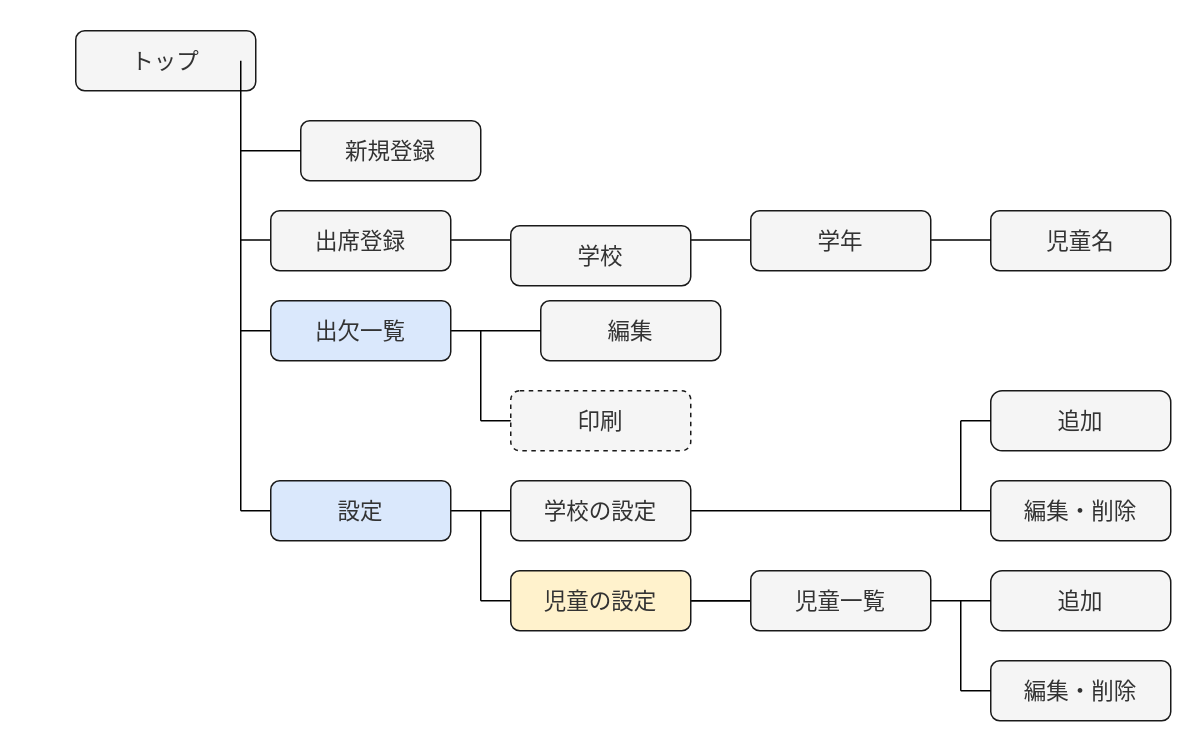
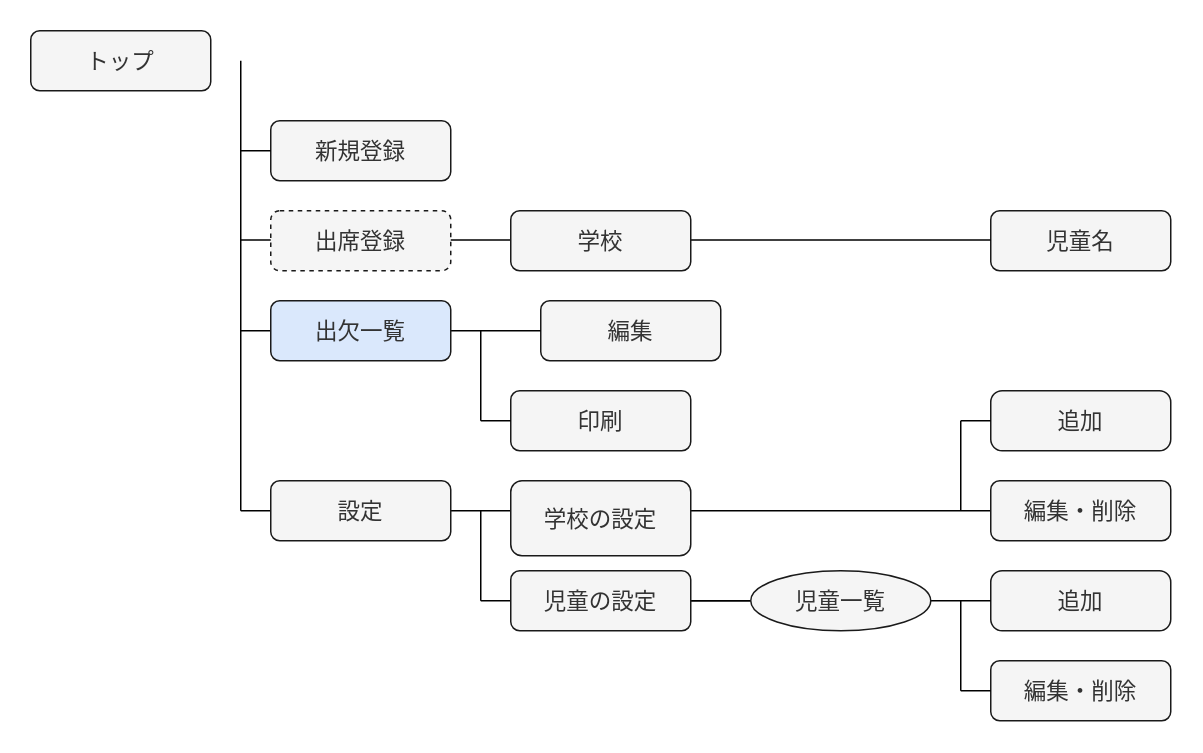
  <mxCell id="0" />
  <mxCell id="1" parent="0" />
- <mxCell id="2" value="新規登録" style="rounded=1;whiteSpace=wrap;html=1;fillColor=#f5f5f5;strokeColor=#1A1A1A;fontColor=#333333;fontSize=15;" vertex="1" parent="1"><mxGeometry x="200" y="80" width="120" height="40" as="geometry" /></mxCell>
+ <mxCell id="2" value="新規登録" style="rounded=1;whiteSpace=wrap;html=1;fillColor=#f5f5f5;strokeColor=#1A1A1A;fontColor=#333333;fontSize=15;" vertex="1" parent="1"><mxGeometry x="180" y="80" width="120" height="40" as="geometry" /></mxCell>
  <mxCell id="3" value="児童名" style="rounded=1;whiteSpace=wrap;html=1;fillColor=#f5f5f5;strokeColor=#1A1A1A;fontColor=#333333;fontSize=15;" vertex="1" parent="1"><mxGeometry x="660" y="140" width="120" height="40" as="geometry" /></mxCell>
  <mxCell id="4" value="編集" style="rounded=1;whiteSpace=wrap;html=1;fillColor=#f5f5f5;strokeColor=#1A1A1A;fontColor=#333333;fontSize=15;" vertex="1" parent="1"><mxGeometry x="360" y="200" width="120" height="40" as="geometry" /></mxCell>
- <mxCell id="5" value="印刷" style="rounded=1;whiteSpace=wrap;html=1;fillColor=#f5f5f5;strokeColor=#1A1A1A;fontColor=#333333;fontSize=15;dashed=1;" vertex="1" parent="1"><mxGeometry x="340" y="260" width="120" height="40" as="geometry" /></mxCell>
- <mxCell id="6" value="トップ" style="rounded=1;whiteSpace=wrap;html=1;fillColor=#f5f5f5;strokeColor=#1A1A1A;fontColor=#333333;fontSize=15;" vertex="1" parent="1"><mxGeometry x="50" y="20" width="120" height="40" as="geometry" /></mxCell>
+ <mxCell id="5" value="印刷" style="rounded=1;whiteSpace=wrap;html=1;fillColor=#f5f5f5;strokeColor=#1A1A1A;fontColor=#333333;fontSize=15;" vertex="1" parent="1"><mxGeometry x="340" y="260" width="120" height="40" as="geometry" /></mxCell>
+ <mxCell id="6" value="トップ" style="rounded=1;whiteSpace=wrap;html=1;fillColor=#f5f5f5;strokeColor=#1A1A1A;fontColor=#333333;fontSize=15;" vertex="1" parent="1"><mxGeometry x="20" y="20" width="120" height="40" as="geometry" /></mxCell>
  <mxCell id="7" value="追加" style="rounded=1;whiteSpace=wrap;html=1;fillColor=#f5f5f5;strokeColor=#1A1A1A;fontColor=#333333;fontSize=15;arcSize=19;" vertex="1" parent="1"><mxGeometry x="660" y="260" width="120" height="40" as="geometry" /></mxCell>
  <mxCell id="8" value="追加" style="rounded=1;whiteSpace=wrap;html=1;fillColor=#f5f5f5;strokeColor=#1A1A1A;fontColor=#333333;fontSize=15;arcSize=19;" vertex="1" parent="1"><mxGeometry x="660" y="380" width="120" height="40" as="geometry" /></mxCell>
  <mxCell id="9" value="編集・削除" style="rounded=1;whiteSpace=wrap;html=1;fillColor=#f5f5f5;strokeColor=#1A1A1A;fontColor=#333333;fontSize=15;" vertex="1" parent="1"><mxGeometry x="660" y="440" width="120" height="40" as="geometry" /></mxCell>
  <mxCell id="10" value="" style="endArrow=none;html=1;entryX=0;entryY=0.5;entryDx=0;entryDy=0;" edge="1" parent="1" target="2"><mxGeometry width="50" height="50" relative="1" as="geometry"><mxPoint x="160" y="100" as="sourcePoint" /><mxPoint x="210" y="50" as="targetPoint" /></mxGeometry></mxCell>
  <mxCell id="11" value="" style="endArrow=none;html=1;" edge="1" parent="1"><mxGeometry width="50" height="50" relative="1" as="geometry"><mxPoint x="160" y="340" as="sourcePoint" /><mxPoint x="160" y="40" as="targetPoint" /></mxGeometry></mxCell>
  <mxCell id="12" value="" style="endArrow=none;html=1;entryX=0;entryY=0.5;entryDx=0;entryDy=0;" edge="1" parent="1" target="4"><mxGeometry width="50" height="50" relative="1" as="geometry"><mxPoint x="160" y="220" as="sourcePoint" /><mxPoint x="210" y="170" as="targetPoint" /></mxGeometry></mxCell>
  <mxCell id="13" value="" style="endArrow=none;html=1;entryX=0;entryY=0.5;entryDx=0;entryDy=0;" edge="1" parent="1"><mxGeometry width="50" height="50" relative="1" as="geometry"><mxPoint x="160" y="340" as="sourcePoint" /><mxPoint x="180" y="340" as="targetPoint" /><Array as="points"><mxPoint x="680" y="340" /></Array></mxGeometry></mxCell>
  <mxCell id="14" value="" style="endArrow=none;html=1;entryX=0;entryY=0.5;entryDx=0;entryDy=0;" edge="1" parent="1"><mxGeometry width="50" height="50" relative="1" as="geometry"><mxPoint x="160" y="159.5" as="sourcePoint" /><mxPoint x="660" y="159.5" as="targetPoint" /></mxGeometry></mxCell>
- <mxCell id="15" value="学校" style="rounded=1;whiteSpace=wrap;html=1;fillColor=#f5f5f5;strokeColor=#1A1A1A;fontColor=#333333;fontSize=15;" vertex="1" parent="1"><mxGeometry x="340" y="150" width="120" height="40" as="geometry" /></mxCell>
- <mxCell id="16" value="出席登録" style="rounded=1;whiteSpace=wrap;html=1;fillColor=#f5f5f5;strokeColor=#1A1A1A;fontColor=#333333;fontSize=15;" vertex="1" parent="1"><mxGeometry x="180" y="140" width="120" height="40" as="geometry" /></mxCell>
- <mxCell id="17" value="学年" style="rounded=1;whiteSpace=wrap;html=1;fillColor=#f5f5f5;strokeColor=#1A1A1A;fontColor=#333333;fontSize=15;" vertex="1" parent="1"><mxGeometry x="500" y="140" width="120" height="40" as="geometry" /></mxCell>
+ <mxCell id="15" value="学校" style="rounded=1;whiteSpace=wrap;html=1;fillColor=#f5f5f5;strokeColor=#1A1A1A;fontColor=#333333;fontSize=15;" vertex="1" parent="1"><mxGeometry x="340" y="140" width="120" height="40" as="geometry" /></mxCell>
+ <mxCell id="16" value="出席登録" style="rounded=1;whiteSpace=wrap;html=1;fillColor=#f5f5f5;strokeColor=#1A1A1A;fontColor=#333333;fontSize=15;dashed=1;" vertex="1" parent="1"><mxGeometry x="180" y="140" width="120" height="40" as="geometry" /></mxCell>
  <mxCell id="18" value="出欠一覧" style="rounded=1;whiteSpace=wrap;html=1;fillColor=#dae8fc;strokeColor=#1A1A1A;fontColor=#333333;fontSize=15;" vertex="1" parent="1"><mxGeometry x="180" y="200" width="120" height="40" as="geometry" /></mxCell>
- <mxCell id="19" value="設定" style="rounded=1;whiteSpace=wrap;html=1;fillColor=#dae8fc;strokeColor=#1A1A1A;fontColor=#333333;fontSize=15;" vertex="1" parent="1"><mxGeometry x="180" y="320" width="120" height="40" as="geometry" /></mxCell>
- <mxCell id="20" value="学校の設定" style="rounded=1;whiteSpace=wrap;html=1;fillColor=#f5f5f5;strokeColor=#1A1A1A;fontColor=#333333;fontSize=15;" vertex="1" parent="1"><mxGeometry x="340" y="320" width="120" height="40" as="geometry" /></mxCell>
+ <mxCell id="19" value="設定" style="rounded=1;whiteSpace=wrap;html=1;fillColor=#f5f5f5;strokeColor=#1A1A1A;fontColor=#333333;fontSize=15;" vertex="1" parent="1"><mxGeometry x="180" y="320" width="120" height="40" as="geometry" /></mxCell>
+ <mxCell id="20" value="学校の設定" style="rounded=1;whiteSpace=wrap;html=1;fillColor=#f5f5f5;strokeColor=#1A1A1A;fontColor=#333333;fontSize=15;" vertex="1" parent="1"><mxGeometry x="340" y="320" width="120" height="50" as="geometry" /></mxCell>
  <mxCell id="21" value="" style="endArrow=none;html=1;" edge="1" parent="1"><mxGeometry width="50" height="50" relative="1" as="geometry"><mxPoint x="320" y="280" as="sourcePoint" /><mxPoint x="320" y="220" as="targetPoint" /></mxGeometry></mxCell>
  <mxCell id="22" value="" style="endArrow=none;html=1;entryX=0;entryY=0.5;entryDx=0;entryDy=0;" edge="1" parent="1" target="5"><mxGeometry width="50" height="50" relative="1" as="geometry"><mxPoint x="320" y="280" as="sourcePoint" /><mxPoint x="370" y="230" as="targetPoint" /></mxGeometry></mxCell>
  <mxCell id="23" value="編集・削除" style="rounded=1;whiteSpace=wrap;html=1;fillColor=#f5f5f5;strokeColor=#1A1A1A;fontColor=#333333;fontSize=15;" vertex="1" parent="1"><mxGeometry x="660" y="320" width="120" height="40" as="geometry" /></mxCell>
  <mxCell id="24" value="" style="endArrow=none;html=1;entryX=0;entryY=0.5;entryDx=0;entryDy=0;" edge="1" parent="1" target="8"><mxGeometry width="50" height="50" relative="1" as="geometry"><mxPoint x="460" y="400" as="sourcePoint" /><mxPoint x="510" y="350" as="targetPoint" /></mxGeometry></mxCell>
  <mxCell id="25" value="" style="edgeStyle=none;html=1;endArrow=none;endFill=0;" edge="1" parent="1" source="26"><mxGeometry relative="1" as="geometry"><mxPoint x="320" y="400" as="targetPoint" /></mxGeometry></mxCell>
- <mxCell id="26" value="児童一覧" style="rounded=1;whiteSpace=wrap;html=1;fillColor=#f5f5f5;strokeColor=#1A1A1A;fontColor=#333333;fontSize=15;" vertex="1" parent="1"><mxGeometry x="500" y="380" width="120" height="40" as="geometry" /></mxCell>
+ <mxCell id="26" value="児童一覧" style="ellipse;whiteSpace=wrap;html=1;fillColor=#f5f5f5;strokeColor=#1A1A1A;fontColor=#333333;fontSize=15;" vertex="1" parent="1"><mxGeometry x="500" y="380" width="120" height="40" as="geometry" /></mxCell>
  <mxCell id="27" value="" style="endArrow=none;html=1;" edge="1" parent="1"><mxGeometry width="50" height="50" relative="1" as="geometry"><mxPoint x="320" y="400" as="sourcePoint" /><mxPoint x="320" y="340" as="targetPoint" /></mxGeometry></mxCell>
  <mxCell id="28" value="" style="endArrow=none;html=1;" edge="1" parent="1"><mxGeometry width="50" height="50" relative="1" as="geometry"><mxPoint x="640" y="340" as="sourcePoint" /><mxPoint x="640" y="280" as="targetPoint" /></mxGeometry></mxCell>
  <mxCell id="29" value="" style="endArrow=none;html=1;" edge="1" parent="1"><mxGeometry width="50" height="50" relative="1" as="geometry"><mxPoint x="640" y="460" as="sourcePoint" /><mxPoint x="640" y="400" as="targetPoint" /></mxGeometry></mxCell>
- <mxCell id="30" value="児童の設定" style="rounded=1;whiteSpace=wrap;html=1;fillColor=#fff2cc;strokeColor=#1A1A1A;fontColor=#333333;fontSize=15;" vertex="1" parent="1"><mxGeometry x="340" y="380" width="120" height="40" as="geometry" /></mxCell>
+ <mxCell id="30" value="児童の設定" style="rounded=1;whiteSpace=wrap;html=1;fillColor=#f5f5f5;strokeColor=#1A1A1A;fontColor=#333333;fontSize=15;" vertex="1" parent="1"><mxGeometry x="340" y="380" width="120" height="40" as="geometry" /></mxCell>
  <mxCell id="31" value="" style="endArrow=none;html=1;entryX=0;entryY=0.5;entryDx=0;entryDy=0;" edge="1" parent="1" target="7"><mxGeometry width="50" height="50" relative="1" as="geometry"><mxPoint x="640" y="280" as="sourcePoint" /><mxPoint x="690" y="230" as="targetPoint" /></mxGeometry></mxCell>
  <mxCell id="32" value="" style="endArrow=none;html=1;entryX=0;entryY=0.5;entryDx=0;entryDy=0;" edge="1" parent="1" target="9"><mxGeometry width="50" height="50" relative="1" as="geometry"><mxPoint x="640" y="460" as="sourcePoint" /><mxPoint x="690" y="410" as="targetPoint" /></mxGeometry></mxCell>
